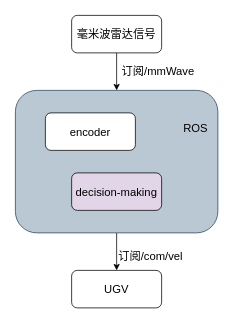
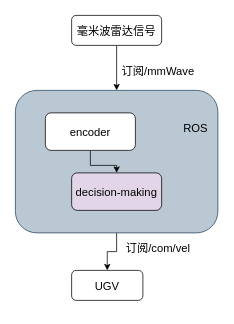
  <mxCell id="0" />
  <mxCell id="1" parent="0" />
  <mxCell id="2" style="edgeStyle=orthogonalEdgeStyle;rounded=0;orthogonalLoop=1;jettySize=auto;html=1;exitX=0.5;exitY=1;exitDx=0;exitDy=0;entryX=0.5;entryY=0;entryDx=0;entryDy=0;fontSize=15;" edge="1" parent="1" source="3" target="11"><mxGeometry relative="1" as="geometry" /></mxCell>
  <mxCell id="3" value="" style="rounded=1;whiteSpace=wrap;html=1;fillColor=#bac8d3;strokeColor=#23445d;" vertex="1" parent="1"><mxGeometry x="20" y="120" width="270" height="190" as="geometry" /></mxCell>
  <mxCell id="4" style="edgeStyle=orthogonalEdgeStyle;rounded=0;orthogonalLoop=1;jettySize=auto;html=1;exitX=0.5;exitY=1;exitDx=0;exitDy=0;fontSize=15;" edge="1" parent="1" source="5" target="3"><mxGeometry relative="1" as="geometry" /></mxCell>
- <mxCell id="5" value="&lt;font style=&quot;font-size: 15px&quot;&gt;毫米波雷达信号&lt;/font&gt;" style="rounded=1;whiteSpace=wrap;html=1;" vertex="1" parent="1"><mxGeometry x="95" y="20" width="120" height="50" as="geometry" /></mxCell>
+ <mxCell id="5" value="&lt;font style=&quot;font-size: 15px&quot;&gt;毫米波雷达信号&lt;/font&gt;" style="rounded=1;whiteSpace=wrap;html=1;" vertex="1" parent="1"><mxGeometry x="95" y="20" width="120" height="40" as="geometry" /></mxCell>
  <mxCell id="6" value="ROS" style="text;html=1;align=center;verticalAlign=middle;resizable=0;points=[];autosize=1;strokeColor=none;fillColor=none;fontSize=15;" vertex="1" parent="1"><mxGeometry x="235" y="160" width="50" height="20" as="geometry" /></mxCell>
  <mxCell id="7" value="订阅/mmWave" style="text;html=1;align=center;verticalAlign=middle;resizable=0;points=[];autosize=1;strokeColor=none;fillColor=none;fontSize=15;" vertex="1" parent="1"><mxGeometry x="155" y="84" width="110" height="20" as="geometry" /></mxCell>
+ <mxCell id="8" style="edgeStyle=orthogonalEdgeStyle;rounded=0;orthogonalLoop=1;jettySize=auto;html=1;exitX=0.5;exitY=1;exitDx=0;exitDy=0;entryX=0.5;entryY=0;entryDx=0;entryDy=0;fontSize=15;" edge="1" parent="1" source="9" target="10"><mxGeometry relative="1" as="geometry" /></mxCell>
  <mxCell id="9" value="encoder" style="rounded=1;whiteSpace=wrap;html=1;fontSize=15;" vertex="1" parent="1"><mxGeometry x="60" y="150" width="120" height="50" as="geometry" /></mxCell>
  <mxCell id="10" value="decision-making" style="rounded=1;whiteSpace=wrap;html=1;fontSize=15;fillColor=#e1d5e7;" vertex="1" parent="1"><mxGeometry x="95" y="230" width="120" height="50" as="geometry" /></mxCell>
- <mxCell id="11" value="&lt;font style=&quot;font-size: 15px&quot;&gt;UGV&lt;/font&gt;" style="rounded=1;whiteSpace=wrap;html=1;" vertex="1" parent="1"><mxGeometry x="95" y="360" width="120" height="50" as="geometry" /></mxCell>
- <mxCell id="12" value="订阅/com/vel" style="text;html=1;align=center;verticalAlign=middle;resizable=0;points=[];autosize=1;strokeColor=none;fillColor=none;fontSize=15;" vertex="1" parent="1"><mxGeometry x="150" y="330" width="100" height="20" as="geometry" /></mxCell>
+ <mxCell id="11" value="&lt;font style=&quot;font-size: 15px&quot;&gt;UGV&lt;/font&gt;" style="rounded=1;whiteSpace=wrap;html=1;" vertex="1" parent="1"><mxGeometry x="95" y="360" width="95" height="40" as="geometry" /></mxCell>
+ <mxCell id="12" value="订阅/com/vel" style="text;html=1;align=center;verticalAlign=middle;resizable=0;points=[];autosize=1;strokeColor=none;fillColor=none;fontSize=15;" vertex="1" parent="1"><mxGeometry x="160" y="320" width="100" height="20" as="geometry" /></mxCell>
